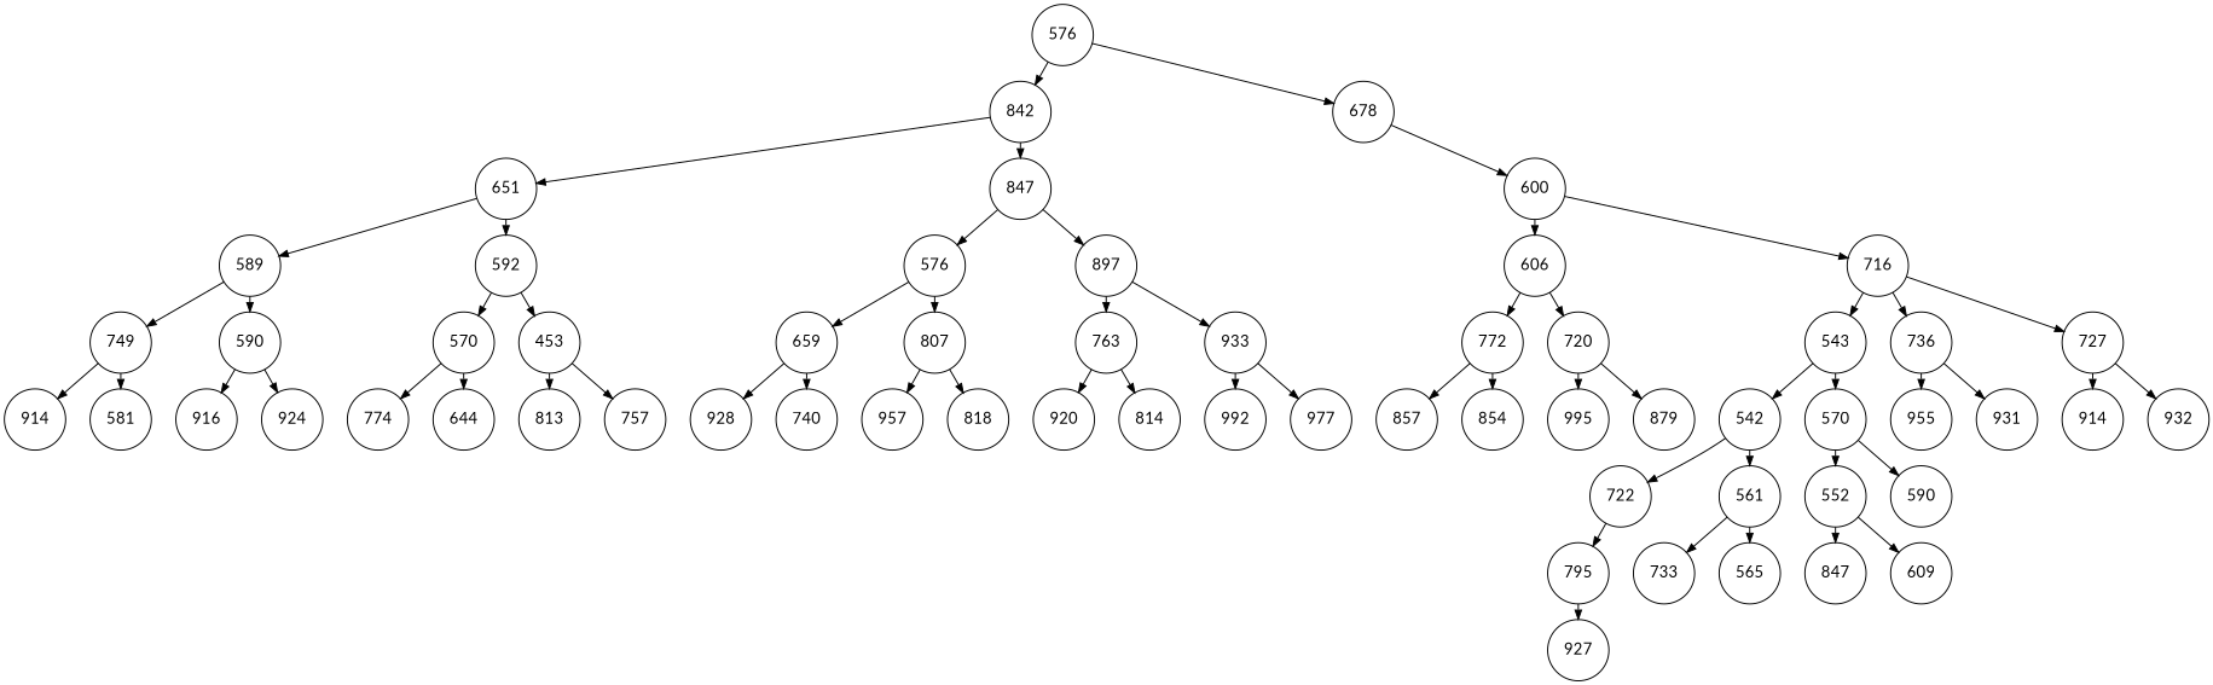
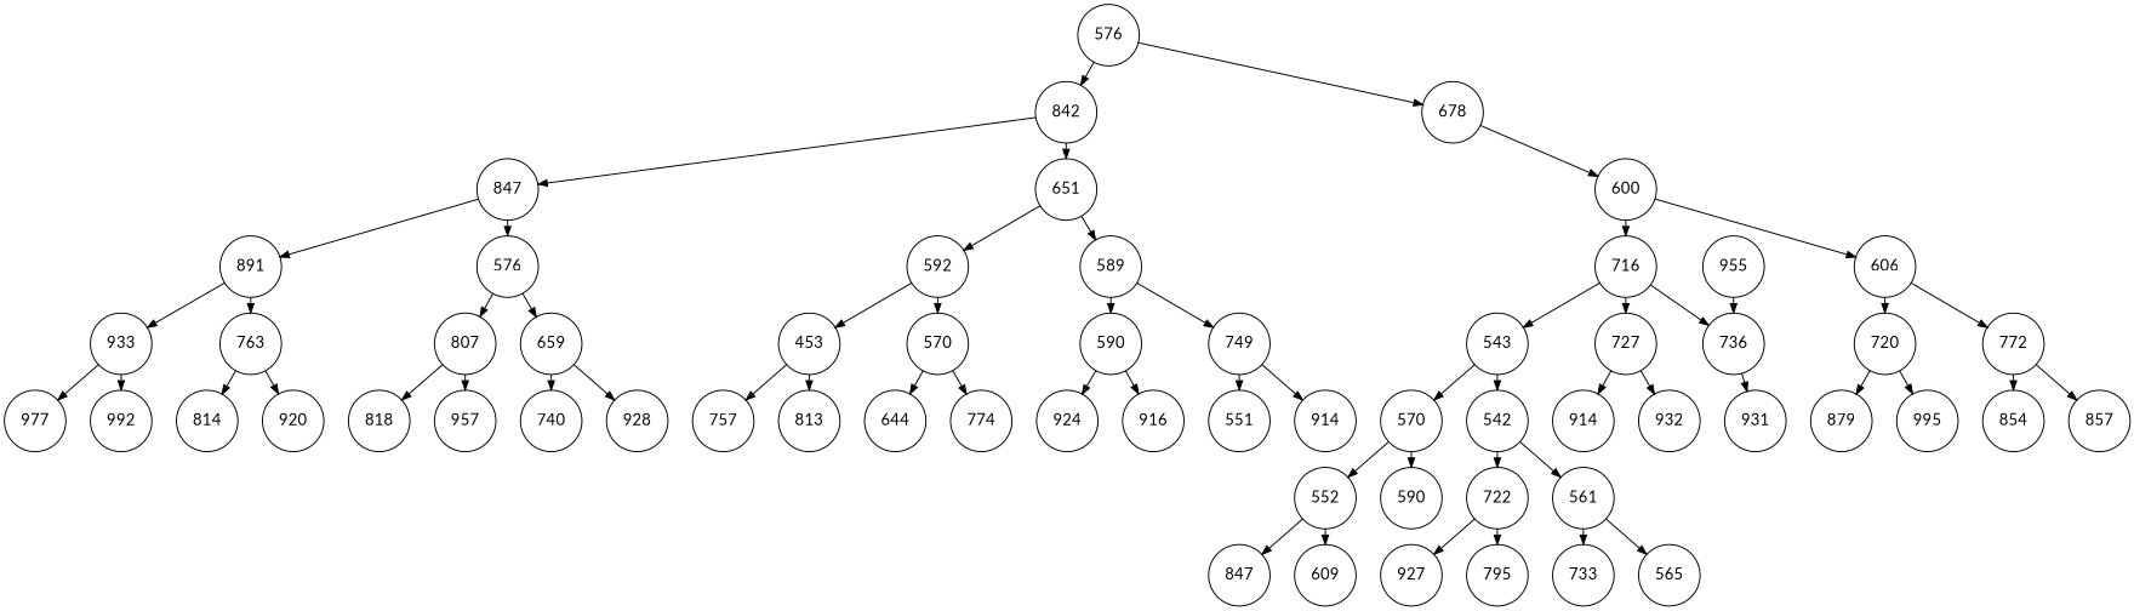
  digraph {
    fontname=Lato
    nodesep=0.3
    ranksep=0.2
    node [fontname=Lato shape=circle]
    edge [arrowsize=0.8 fontname=Lato]
    n1 [label=576]
    n2 [label=842]
    n3 [label=678]
    n4 [label=651]
    n5 [label=847]
    n6 [label=600]
    n7 [label=589]
    n8 [label=592]
    n9 [label=576]
-   n10 [label=897]
+   n10 [label=891]
    n11 [label=606]
    n12 [label=716]
    n13 [label=543]
    n14 [label=542]
    n15 [label=570]
    n16 [label=749]
    n17 [label=590]
    n18 [label=570]
    n19 [label=453]
    n20 [label=659]
    n21 [label=807]
    n22 [label=763]
    n23 [label=933]
    n24 [label=772]
    n25 [label=720]
    n26 [label=736]
    n27 [label=727]
    n28 [label=722]
    n29 [label=561]
    n30 [label=552]
    n31 [label=590]
    n32 [label=914]
-   n33 [label=581]
+   n33 [label=551]
    n34 [label=916]
    n35 [label=924]
    n36 [label=774]
    n37 [label=644]
    n38 [label=813]
    n39 [label=757]
    n40 [label=928]
    n41 [label=740]
    n42 [label=957]
    n43 [label=818]
    n44 [label=920]
    n45 [label=814]
    n46 [label=992]
    n47 [label=977]
    n48 [label=857]
    n49 [label=854]
    n50 [label=995]
    n51 [label=879]
    n52 [label=955]
    n53 [label=931]
    n54 [label=914]
    n55 [label=932]
    n56 [label=927]
    n57 [label=795]
    n58 [label=733]
    n59 [label=565]
    n60 [label=847]
    n61 [label=609]
    n1 -> n2 [side=left]
    n1 -> n3
    n2 -> n4 [side=left]
    n2 -> n5
    n3 -> n6 [side=left]
    n4 -> n7 [side=left]
    n4 -> n8
    n5 -> n9 [side=left]
    n5 -> n10
    n6 -> n11 [side=left]
    n6 -> n12
    n7 -> n16 [side=left]
    n7 -> n17
    n8 -> n18 [side=left]
    n8 -> n19
    n9 -> n20 [side=left]
    n9 -> n21
    n10 -> n22 [side=left]
    n10 -> n23
    n11 -> n24 [side=left]
    n11 -> n25
    n12 -> n13
    n12 -> n26 [side=left]
    n12 -> n27
    n13 -> n14 [side=left]
    n13 -> n15
    n14 -> n28 [side=left]
    n14 -> n29
    n15 -> n30 [side=left]
    n15 -> n31
    n16 -> n32 [side=left]
    n16 -> n33
    n17 -> n34 [side=left]
    n17 -> n35
    n18 -> n36 [side=left]
    n18 -> n37
    n19 -> n38 [side=left]
    n19 -> n39
    n20 -> n40 [side=left]
    n20 -> n41
    n21 -> n42 [side=left]
    n21 -> n43
    n22 -> n44 [side=left]
    n22 -> n45
    n23 -> n46 [side=left]
    n23 -> n47
    n24 -> n48 [side=left]
    n24 -> n49
    n25 -> n50 [side=left]
    n25 -> n51
-   n26 -> n52 [side=left]
+   n52 -> n26 [side=left]
    n26 -> n53
    n27 -> n54 [side=left]
    n27 -> n55
-   n57 -> n56 [side=left]
+   n28 -> n56 [side=left]
    n28 -> n57
    n29 -> n58 [side=left]
    n29 -> n59
    n30 -> n60 [side=left]
    n30 -> n61
  }
